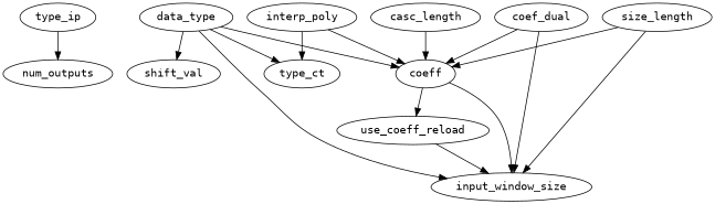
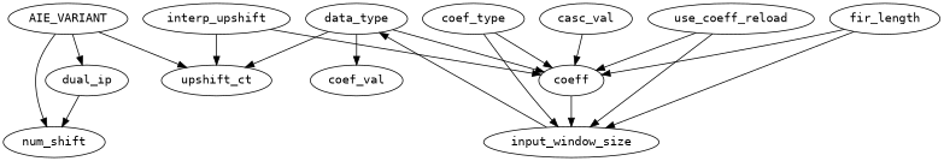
  digraph {
    fontname="DejaVu Sans Mono"
    node [fontname="DejaVu Sans Mono"]
    edge [fontname="DejaVu Sans Mono"]
-   dual_ip [label=type_ip]
-   upshift_ct [label=type_ct]
-   num_outputs
+   AIE_VARIANT
+   dual_ip
+   upshift_ct
+   num_outputs [label=num_shift]
    data_type
-   shift_val
+   shift_val [label=coef_val]
    coeff
    input_window_size
-   coef_type [label=coef_dual]
-   interp_poly
+   coef_type
+   interp_poly [label=interp_upshift]
    use_coeff_reload
-   fir_length [label=size_length]
-   casc_length
+   fir_length
+   casc_length [label=casc_val]
+   AIE_VARIANT -> dual_ip
+   AIE_VARIANT -> upshift_ct
+   AIE_VARIANT -> num_outputs
    dual_ip -> num_outputs
    data_type -> upshift_ct
    data_type -> shift_val
    data_type -> coeff
-   data_type -> input_window_size
+   input_window_size -> data_type
    coeff -> input_window_size
    coef_type -> coeff
    coef_type -> input_window_size
    interp_poly -> upshift_ct
    interp_poly -> coeff
-   coeff -> use_coeff_reload
+   use_coeff_reload -> coeff
    use_coeff_reload -> input_window_size
    fir_length -> coeff
    fir_length -> input_window_size
    casc_length -> coeff
  }
